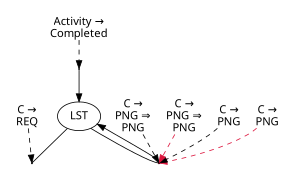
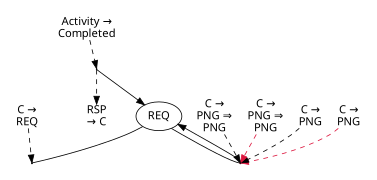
  digraph {
    color=white
    fontname="sans-serif"
    node [fontname="sans-serif" shape=plain]
    edge [fontname="sans-serif" color=Black style=dashed]
-   n1 [label=LST shape=ellipse]
+   n1 [label=REQ shape=ellipse]
    T_0_18446744073709551615 [height=0.015 shape=point width=0.015]
    n3 [label="C &#8594;\nPNG"]
    n4 [label="C &#8594;\nPNG"]
    n5 [label="C &#8594;\nPNG &#8658;\nPNG"]
    n6 [label="C &#8594;\nPNG &#8658;\nPNG"]
    T_1_18446744073709551615 [height=0.015 shape=point width=0.015]
    n8 [label="C &#8594;\nREQ"]
    T_2_18446744073709551615 [height=0.015 shape=point width=0.015]
+   n10 [label="RSP\n&#8594; C"]
    n11 [label="Activity &#8594;\nCompleted"]
    subgraph cluster_1 {
      n1
      T_0_18446744073709551615
      n3
      n4
      n5
      n6
    }
    subgraph cluster_2 {
      T_1_18446744073709551615
      n8
    }
    subgraph cluster_3 {
      T_2_18446744073709551615
+     n10
      n11
    }
    n1 -> T_0_18446744073709551615 [arrowhead=none direction=forward color="" style=""]
    n1 -> T_1_18446744073709551615 [arrowhead=none direction=forward color="" style=""]
    T_0_18446744073709551615 -> n1 [color="" style=""]
    n3 -> T_0_18446744073709551615 [color=Crimson]
    n4 -> T_0_18446744073709551615
    n5 -> T_0_18446744073709551615 [color=Crimson]
    n6 -> T_0_18446744073709551615
    n8 -> T_1_18446744073709551615
    T_2_18446744073709551615 -> n1 [color="" style=""]
+   T_2_18446744073709551615 -> n10
    n11 -> T_2_18446744073709551615
  }
